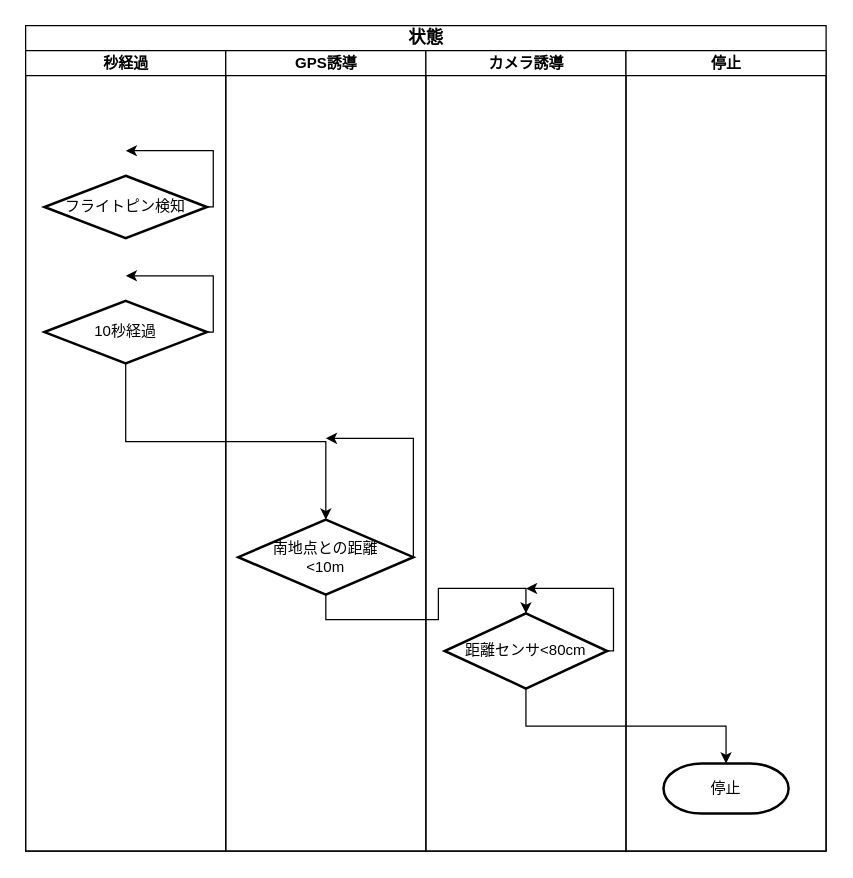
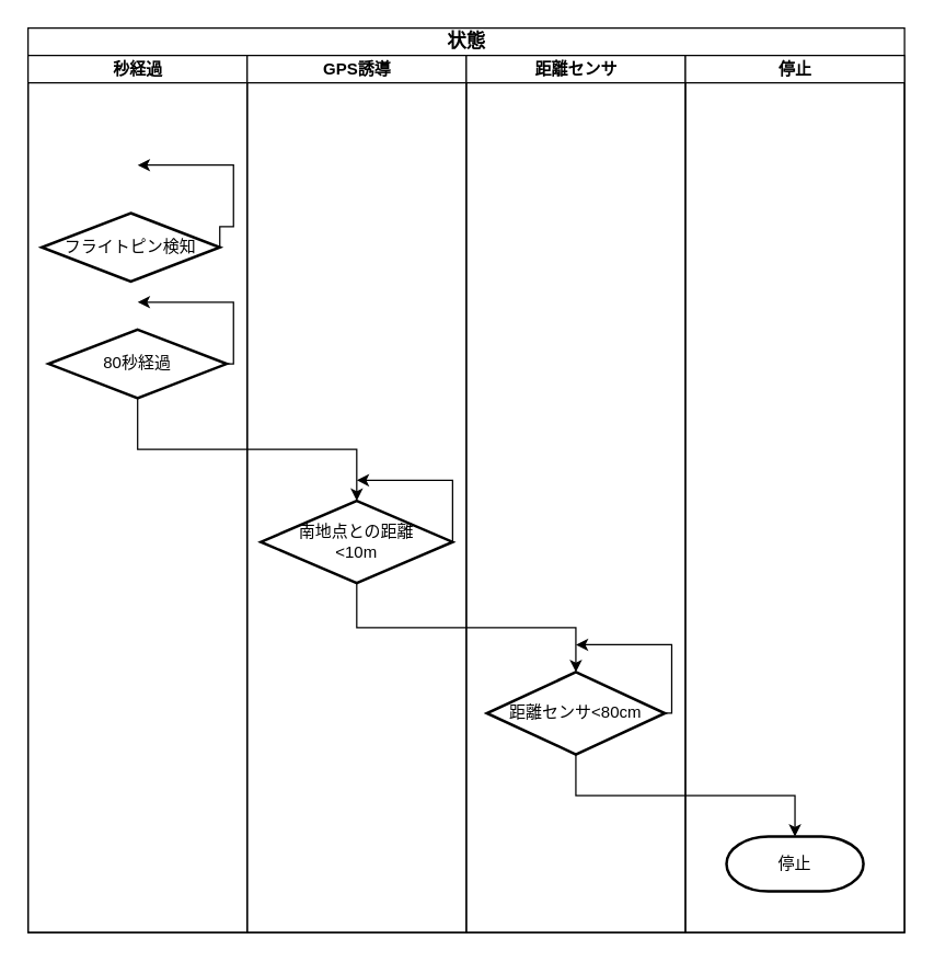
  <mxCell id="0" />
  <mxCell id="1" parent="0" />
  <mxCell id="2" value="&lt;font style=&quot;font-size: 14px;&quot;&gt;状態&lt;/font&gt;" style="swimlane;html=1;childLayout=stackLayout;startSize=20;rounded=0;shadow=0;labelBackgroundColor=none;strokeWidth=1;fontFamily=Verdana;fontSize=8;align=center;" parent="1" vertex="1"><mxGeometry x="20" y="20" width="640" height="660" as="geometry"><mxRectangle x="70" y="40" width="60" height="20" as="alternateBounds" /></mxGeometry></mxCell>
  <mxCell id="3" value="秒経過" style="swimlane;html=1;startSize=20;" parent="2" vertex="1"><mxGeometry y="20" width="160" height="640" as="geometry" /></mxCell>
  <mxCell id="4" style="edgeStyle=orthogonalEdgeStyle;rounded=0;orthogonalLoop=1;jettySize=auto;html=1;exitX=1;exitY=0.5;exitDx=0;exitDy=0;exitPerimeter=0;" edge="1" parent="3" source="5"><mxGeometry relative="1" as="geometry"><mxPoint x="80" y="80" as="targetPoint" /><Array as="points"><mxPoint x="150" y="125" /><mxPoint x="150" y="80" /></Array></mxGeometry></mxCell>
- <mxCell id="5" value="フライトピン検知" style="strokeWidth=2;html=1;shape=mxgraph.flowchart.decision;whiteSpace=wrap;" vertex="1" parent="3"><mxGeometry x="15" y="100" width="130" height="50" as="geometry" /></mxCell>
+ <mxCell id="5" value="フライトピン検知" style="strokeWidth=2;html=1;shape=mxgraph.flowchart.decision;whiteSpace=wrap;" vertex="1" parent="3"><mxGeometry x="10" y="115" width="130" height="50" as="geometry" /></mxCell>
  <mxCell id="6" style="edgeStyle=orthogonalEdgeStyle;rounded=0;orthogonalLoop=1;jettySize=auto;html=1;exitX=1;exitY=0.5;exitDx=0;exitDy=0;exitPerimeter=0;" edge="1" parent="3" source="7"><mxGeometry relative="1" as="geometry"><mxPoint x="80" y="180" as="targetPoint" /><Array as="points"><mxPoint x="150" y="225" /><mxPoint x="150" y="180" /></Array></mxGeometry></mxCell>
- <mxCell id="7" value="10秒経過" style="strokeWidth=2;html=1;shape=mxgraph.flowchart.decision;whiteSpace=wrap;" vertex="1" parent="3"><mxGeometry x="15" y="200" width="130" height="50" as="geometry" /></mxCell>
+ <mxCell id="7" value="80秒経過" style="strokeWidth=2;html=1;shape=mxgraph.flowchart.decision;whiteSpace=wrap;" vertex="1" parent="3"><mxGeometry x="15" y="200" width="130" height="50" as="geometry" /></mxCell>
  <mxCell id="8" value="GPS誘導" style="swimlane;html=1;startSize=20;" parent="2" vertex="1"><mxGeometry x="160" y="20" width="160" height="640" as="geometry" /></mxCell>
  <mxCell id="9" style="edgeStyle=orthogonalEdgeStyle;rounded=0;orthogonalLoop=1;jettySize=auto;html=1;exitX=1;exitY=0.5;exitDx=0;exitDy=0;exitPerimeter=0;" edge="1" parent="8" source="10"><mxGeometry relative="1" as="geometry"><mxPoint x="80" y="310" as="targetPoint" /><Array as="points"><mxPoint x="150" y="355" /><mxPoint x="150" y="310" /></Array></mxGeometry></mxCell>
- <mxCell id="10" value="&lt;div&gt;南地点との距離&lt;/div&gt;&lt;div&gt;&amp;lt;10m&lt;/div&gt;" style="strokeWidth=2;html=1;shape=mxgraph.flowchart.decision;whiteSpace=wrap;" vertex="1" parent="8"><mxGeometry x="10" y="375" width="140" height="60" as="geometry" /></mxCell>
- <mxCell id="11" value="カメラ誘導" style="swimlane;html=1;startSize=20;" parent="2" vertex="1"><mxGeometry x="320" y="20" width="160" height="640" as="geometry" /></mxCell>
+ <mxCell id="10" value="&lt;div&gt;南地点との距離&lt;/div&gt;&lt;div&gt;&amp;lt;10m&lt;/div&gt;" style="strokeWidth=2;html=1;shape=mxgraph.flowchart.decision;whiteSpace=wrap;" vertex="1" parent="8"><mxGeometry x="10" y="325" width="140" height="60" as="geometry" /></mxCell>
+ <mxCell id="11" value="距離センサ" style="swimlane;html=1;startSize=20;" parent="2" vertex="1"><mxGeometry x="320" y="20" width="160" height="640" as="geometry" /></mxCell>
  <mxCell id="12" style="edgeStyle=orthogonalEdgeStyle;rounded=0;orthogonalLoop=1;jettySize=auto;html=1;exitX=1;exitY=0.5;exitDx=0;exitDy=0;exitPerimeter=0;" edge="1" parent="11" source="13"><mxGeometry relative="1" as="geometry"><mxPoint x="80" y="430" as="targetPoint" /><Array as="points"><mxPoint x="150" y="480" /><mxPoint x="150" y="430" /></Array></mxGeometry></mxCell>
  <mxCell id="13" value="距離センサ&amp;lt;80cm" style="strokeWidth=2;html=1;shape=mxgraph.flowchart.decision;whiteSpace=wrap;" vertex="1" parent="11"><mxGeometry x="15" y="450" width="130" height="60" as="geometry" /></mxCell>
  <mxCell id="14" value="停止" style="swimlane;html=1;startSize=20;" parent="2" vertex="1"><mxGeometry x="480" y="20" width="160" height="640" as="geometry" /></mxCell>
  <mxCell id="15" value="停止" style="strokeWidth=2;html=1;shape=mxgraph.flowchart.terminator;whiteSpace=wrap;" vertex="1" parent="14"><mxGeometry x="30" y="570" width="100" height="40" as="geometry" /></mxCell>
  <mxCell id="16" style="edgeStyle=orthogonalEdgeStyle;rounded=0;orthogonalLoop=1;jettySize=auto;html=1;exitX=0.5;exitY=1;exitDx=0;exitDy=0;exitPerimeter=0;entryX=0.5;entryY=0;entryDx=0;entryDy=0;entryPerimeter=0;" edge="1" parent="2" source="7" target="10"><mxGeometry relative="1" as="geometry" /></mxCell>
  <mxCell id="17" style="edgeStyle=orthogonalEdgeStyle;rounded=0;orthogonalLoop=1;jettySize=auto;html=1;exitX=0.5;exitY=1;exitDx=0;exitDy=0;exitPerimeter=0;entryX=0.5;entryY=0;entryDx=0;entryDy=0;entryPerimeter=0;" edge="1" parent="2" source="10" target="13"><mxGeometry relative="1" as="geometry" /></mxCell>
  <mxCell id="18" style="edgeStyle=orthogonalEdgeStyle;rounded=0;orthogonalLoop=1;jettySize=auto;html=1;exitX=0.5;exitY=1;exitDx=0;exitDy=0;exitPerimeter=0;entryX=0.5;entryY=0;entryDx=0;entryDy=0;entryPerimeter=0;" edge="1" parent="2" source="13" target="15"><mxGeometry relative="1" as="geometry" /></mxCell>
